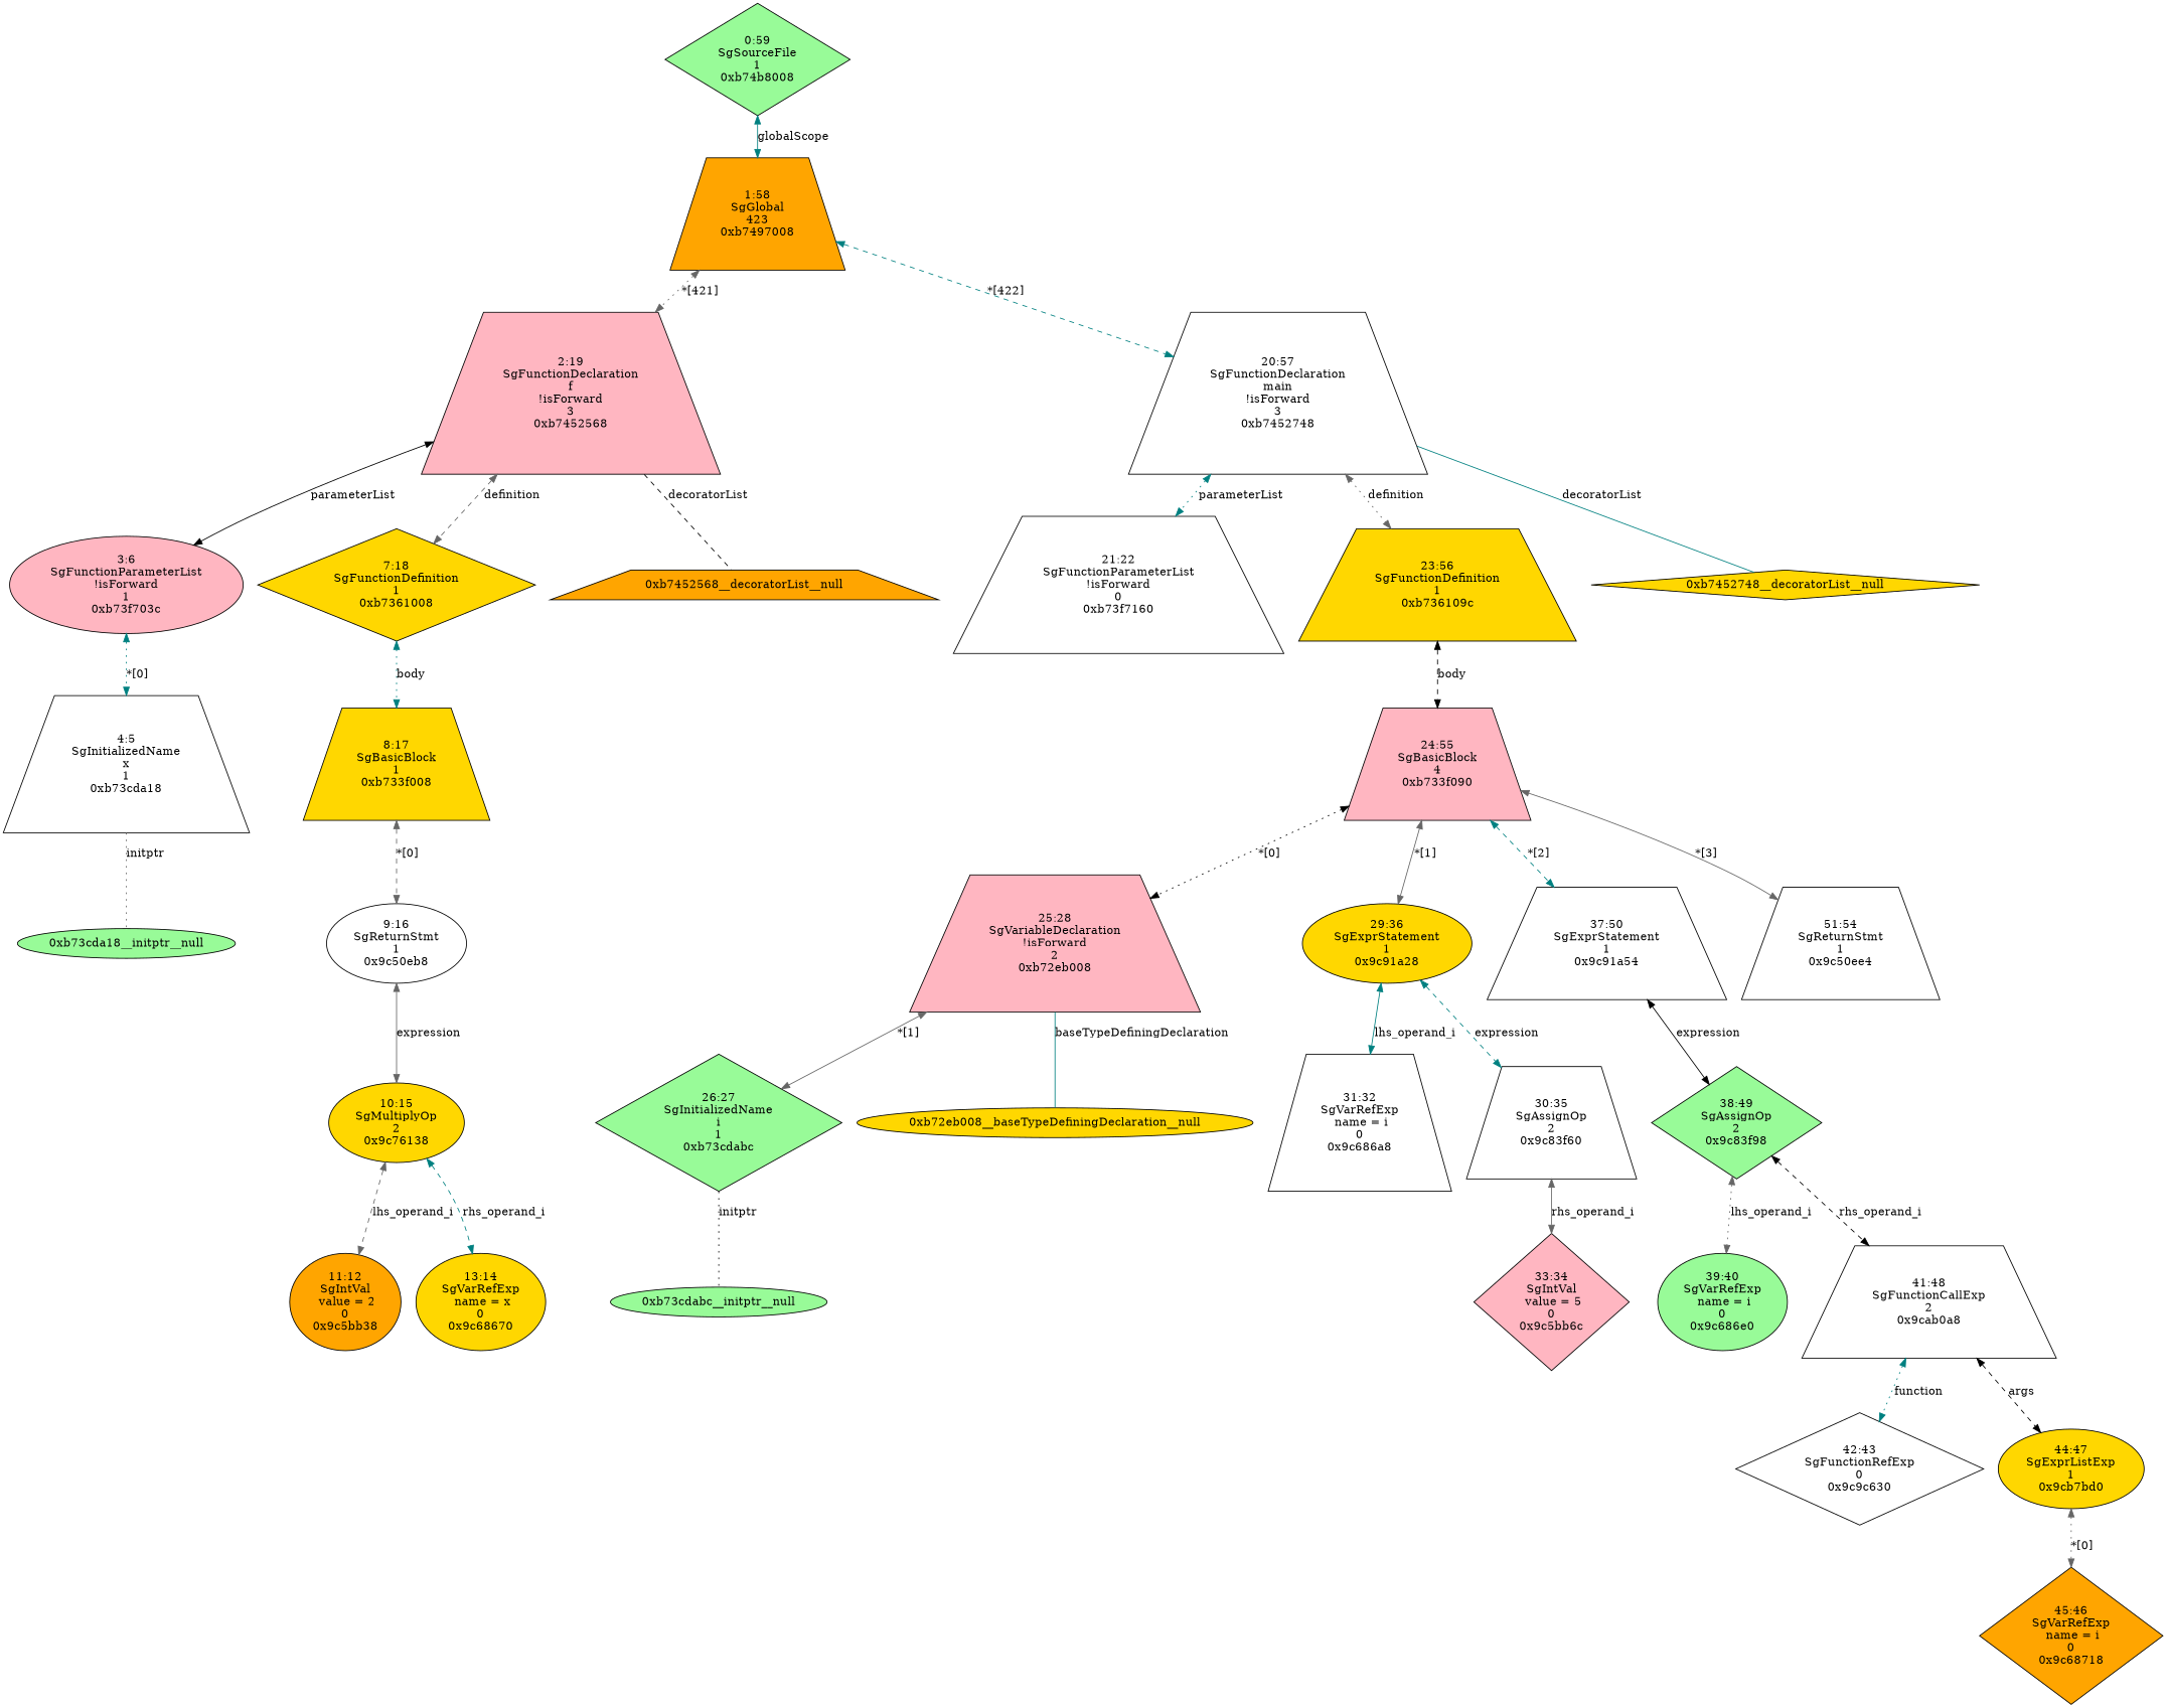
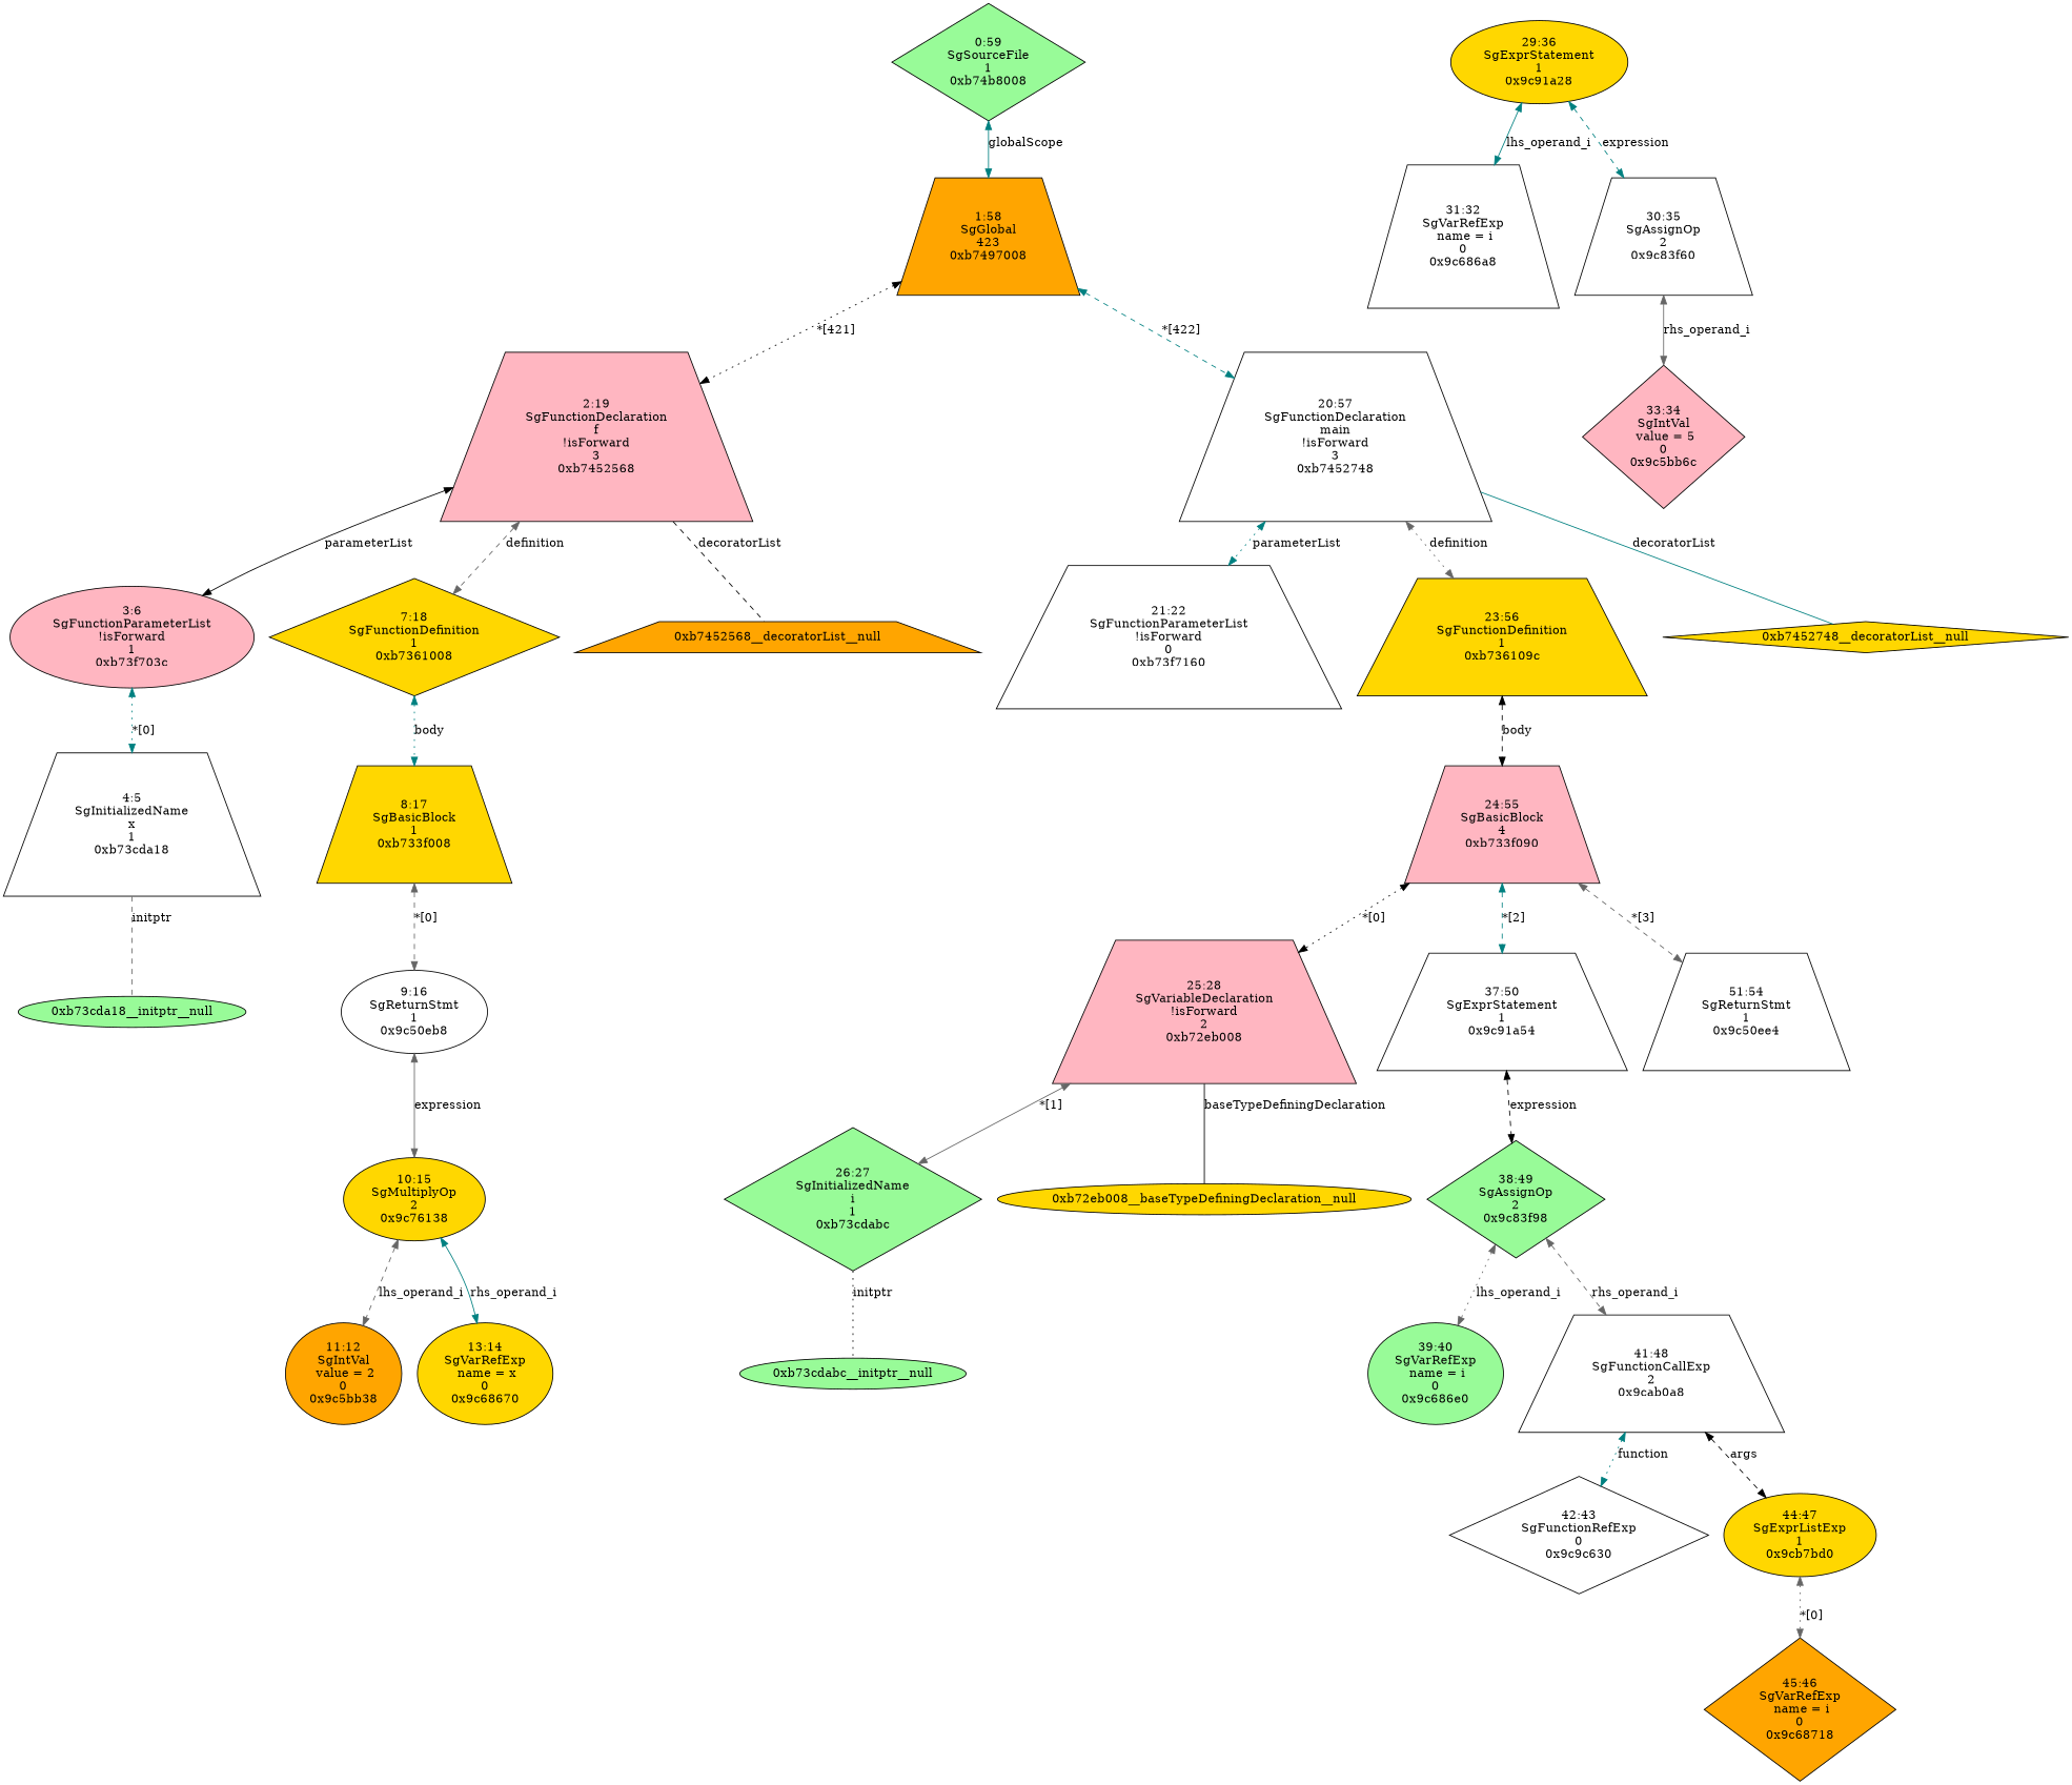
  digraph {
    node [fillcolor=white shape=trapezium style=filled]
    edge [color=gray40 dir=both style=dotted]
    n1 [label="4:5\nSgInitializedName\nx\n1\n0xb73cda18\n"]
    "0xb73cda18__initptr__null" [fillcolor=palegreen shape=ellipse]
    n3 [fillcolor=lightpink label="3:6\nSgFunctionParameterList\n!isForward\n1\n0xb73f703c\n" shape=ellipse]
    n4 [fillcolor=orange label="11:12\nSgIntVal\n value = 2\n0\n0x9c5bb38\n" shape=ellipse]
    n5 [fillcolor=gold label="13:14\nSgVarRefExp\n name = x\n0\n0x9c68670\n" shape=ellipse]
    n6 [fillcolor=gold label="10:15\nSgMultiplyOp\n2\n0x9c76138\n" shape=ellipse]
    n7 [label="9:16\nSgReturnStmt\n1\n0x9c50eb8\n" shape=ellipse]
    n8 [fillcolor=gold label="8:17\nSgBasicBlock\n1\n0xb733f008\n"]
    n9 [fillcolor=gold label="7:18\nSgFunctionDefinition\n1\n0xb7361008\n" shape=diamond]
    n10 [fillcolor=lightpink label="2:19\nSgFunctionDeclaration\nf\n!isForward\n3\n0xb7452568\n"]
    "0xb7452568__decoratorList__null" [fillcolor=orange]
    n12 [label="21:22\nSgFunctionParameterList\n!isForward\n0\n0xb73f7160\n"]
    n13 [fillcolor=palegreen label="26:27\nSgInitializedName\ni\n1\n0xb73cdabc\n" shape=diamond]
    "0xb73cdabc__initptr__null" [fillcolor=palegreen shape=ellipse]
    n15 [fillcolor=lightpink label="25:28\nSgVariableDeclaration\n!isForward\n2\n0xb72eb008\n"]
    "0xb72eb008__baseTypeDefiningDeclaration__null" [fillcolor=gold shape=ellipse]
    n17 [label="31:32\nSgVarRefExp\n name = i\n0\n0x9c686a8\n"]
    n18 [fillcolor=lightpink label="33:34\nSgIntVal\n value = 5\n0\n0x9c5bb6c\n" shape=diamond]
    n19 [label="30:35\nSgAssignOp\n2\n0x9c83f60\n"]
    n20 [fillcolor=gold label="29:36\nSgExprStatement\n1\n0x9c91a28\n" shape=ellipse]
    n21 [fillcolor=palegreen label="39:40\nSgVarRefExp\n name = i\n0\n0x9c686e0\n" shape=ellipse]
    n22 [label="42:43\nSgFunctionRefExp\n0\n0x9c9c630\n" shape=diamond]
    n23 [fillcolor=orange label="45:46\nSgVarRefExp\n name = i\n0\n0x9c68718\n" shape=diamond]
    n24 [fillcolor=gold label="44:47\nSgExprListExp\n1\n0x9cb7bd0\n" shape=ellipse]
    n25 [label="41:48\nSgFunctionCallExp\n2\n0x9cab0a8\n"]
    n26 [fillcolor=palegreen label="38:49\nSgAssignOp\n2\n0x9c83f98\n" shape=diamond]
    n27 [label="37:50\nSgExprStatement\n1\n0x9c91a54\n"]
    n28 [label="51:54\nSgReturnStmt\n1\n0x9c50ee4\n"]
    n29 [fillcolor=lightpink label="24:55\nSgBasicBlock\n4\n0xb733f090\n"]
    n30 [fillcolor=gold label="23:56\nSgFunctionDefinition\n1\n0xb736109c\n"]
    n31 [label="20:57\nSgFunctionDeclaration\nmain\n!isForward\n3\n0xb7452748\n"]
    "0xb7452748__decoratorList__null" [fillcolor=gold shape=diamond]
    n33 [fillcolor=orange label="1:58\nSgGlobal\n423\n0xb7497008\n"]
    n34 [fillcolor=palegreen label="0:59\nSgSourceFile\n1\n0xb74b8008\n" shape=diamond]
-   n1 -> "0xb73cda18__initptr__null" [dir=none label=initptr]
+   n1 -> "0xb73cda18__initptr__null" [dir=none label=initptr style=dashed]
    n3 -> n1 [color=teal label="*[0]"]
    n6 -> n4 [label=lhs_operand_i style=dashed]
-   n6 -> n5 [color=teal label=rhs_operand_i style=dashed]
+   n6 -> n5 [color=teal label=rhs_operand_i style=solid]
    n7 -> n6 [label=expression style=solid]
    n8 -> n7 [label="*[0]" style=dashed]
    n9 -> n8 [color=teal label=body]
    n10 -> n3 [color=black label=parameterList style=solid]
    n10 -> n9 [label=definition style=dashed]
    n10 -> "0xb7452568__decoratorList__null" [color=black dir=none label=decoratorList style=dashed]
    n13 -> "0xb73cdabc__initptr__null" [color=black dir=none label=initptr]
    n15 -> n13 [label="*[1]" style=solid]
-   n15 -> "0xb72eb008__baseTypeDefiningDeclaration__null" [color=teal dir=none label=baseTypeDefiningDeclaration style=solid]
+   n15 -> "0xb72eb008__baseTypeDefiningDeclaration__null" [color=black dir=none label=baseTypeDefiningDeclaration style=solid]
    n19 -> n18 [label=rhs_operand_i style=solid]
    n20 -> n17 [color=teal label=lhs_operand_i style=solid]
    n20 -> n19 [color=teal label=expression style=dashed]
    n24 -> n23 [label="*[0]"]
    n25 -> n22 [color=teal label=function]
    n25 -> n24 [color=black label=args style=dashed]
    n26 -> n21 [label=lhs_operand_i]
-   n26 -> n25 [color=black label=rhs_operand_i style=dashed]
-   n27 -> n26 [color=black label=expression style=solid]
+   n26 -> n25 [label=rhs_operand_i style=dashed]
+   n27 -> n26 [color=black label=expression style=dashed]
    n29 -> n15 [color=black label="*[0]"]
-   n29 -> n20 [label="*[1]" style=solid]
    n29 -> n27 [color=teal label="*[2]" style=dashed]
-   n29 -> n28 [label="*[3]" style=solid]
+   n29 -> n28 [label="*[3]" style=dashed]
    n30 -> n29 [color=black label=body style=dashed]
    n31 -> n12 [color=teal label=parameterList]
    n31 -> n30 [label=definition]
    n31 -> "0xb7452748__decoratorList__null" [color=teal dir=none label=decoratorList style=solid]
-   n33 -> n10 [label="*[421]"]
+   n33 -> n10 [color=black label="*[421]"]
    n33 -> n31 [color=teal label="*[422]" style=dashed]
    n34 -> n33 [color=teal label=globalScope style=solid]
  }
